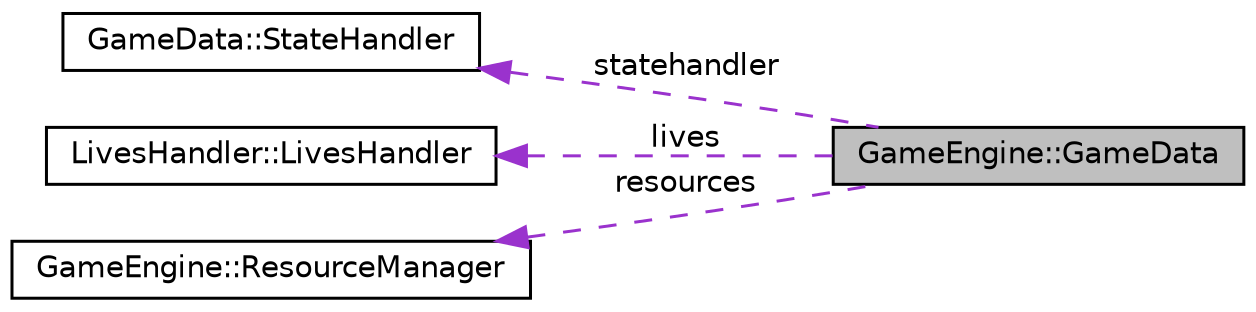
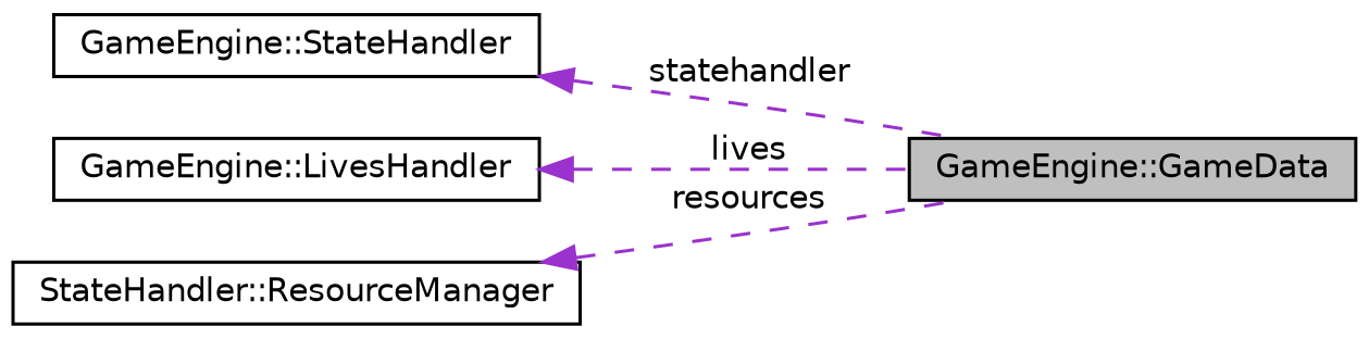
  digraph {
    rankdir=LR
    node [color=black fillcolor=white fontname=Helvetica fontsize=10 shape=record style=filled]
    edge [color=darkorchid3 dir=back fontname=Helvetica fontsize=10 labelfontname=Helvetica labelfontsize=10 style=dashed]
    n1 [fillcolor=grey75 fontcolor=black height=0.2 label="GameEngine::GameData" width=0.4]
-   n2 [height=0.2 label="GameData::StateHandler" width=0.4]
-   n3 [height=0.2 label="LivesHandler::LivesHandler" width=0.4]
-   n4 [height=0.2 label="GameEngine::ResourceManager" width=0.4]
+   n2 [height=0.2 label="GameEngine::StateHandler" width=0.4]
+   n3 [height=0.2 label="GameEngine::LivesHandler" width=0.4]
+   n4 [height=0.2 label="StateHandler::ResourceManager" width=0.4]
    n2 -> n1 [label=" statehandler"]
    n3 -> n1 [label=" lives"]
    n4 -> n1 [label=" resources"]
  }
